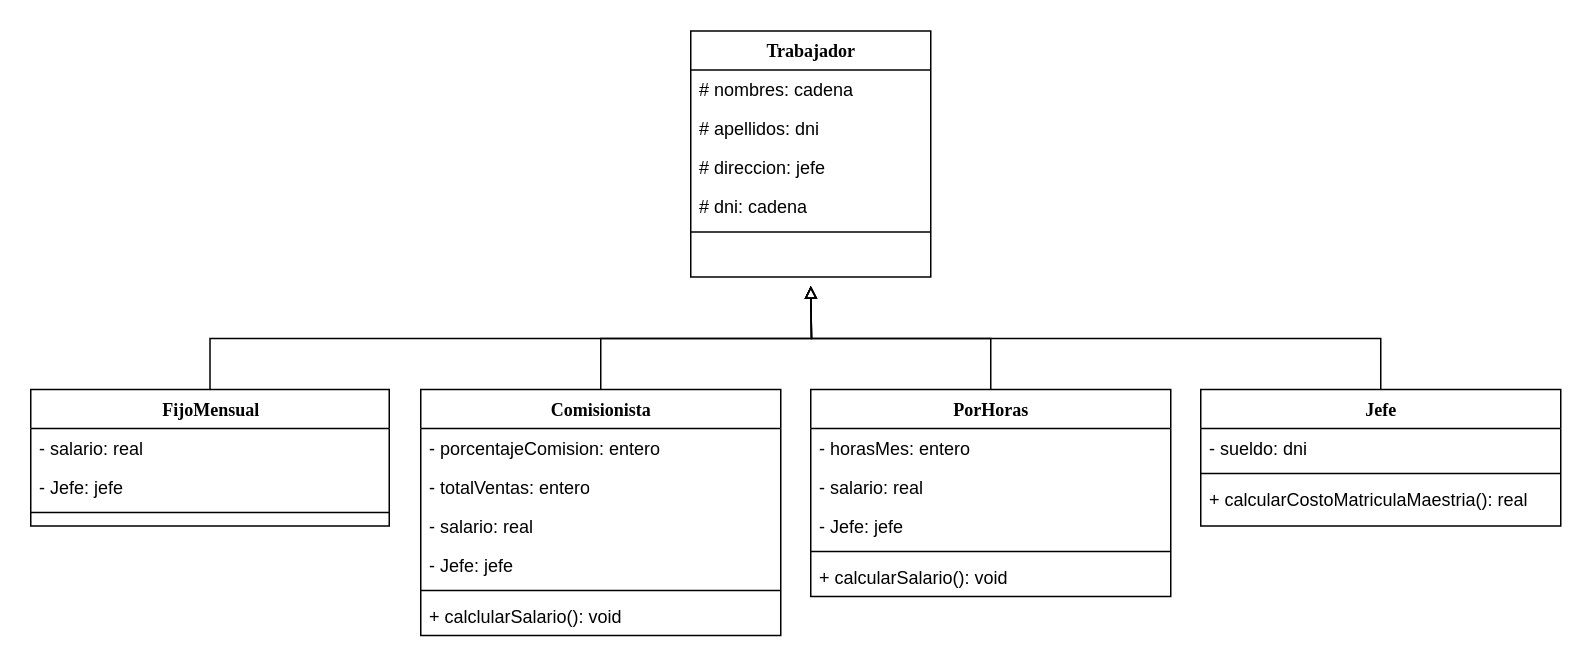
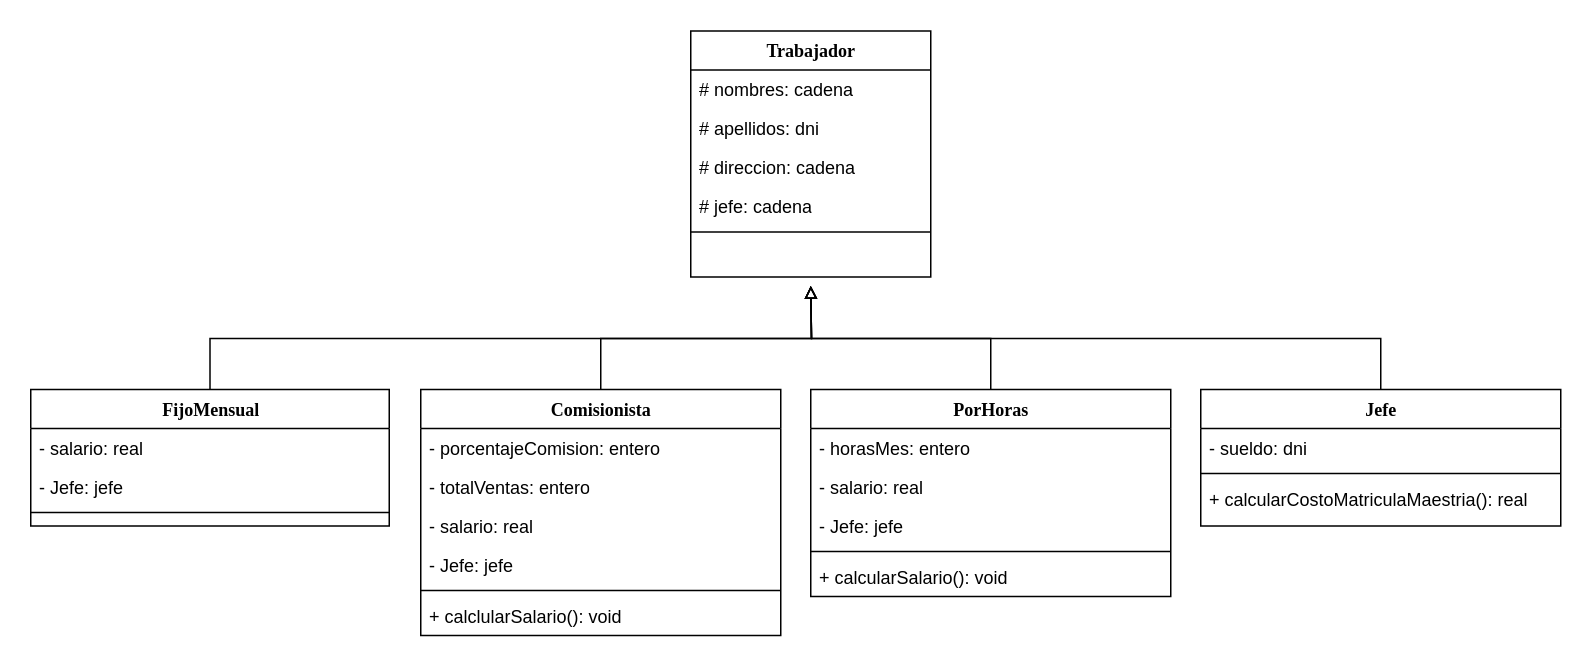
  <mxCell id="0" />
  <mxCell id="1" parent="0" />
  <mxCell id="2" value="Trabajador" style="swimlane;html=1;fontStyle=1;align=center;verticalAlign=top;childLayout=stackLayout;horizontal=1;startSize=26;horizontalStack=0;resizeParent=1;resizeLast=0;collapsible=1;marginBottom=0;swimlaneFillColor=#ffffff;rounded=0;shadow=0;comic=0;labelBackgroundColor=none;strokeWidth=1;fillColor=none;fontFamily=Verdana;fontSize=12" parent="1" vertex="1"><mxGeometry x="460" y="20" width="160" height="164" as="geometry" /></mxCell>
  <mxCell id="3" value="# nombres: cadena" style="text;html=1;strokeColor=none;fillColor=none;align=left;verticalAlign=top;spacingLeft=4;spacingRight=4;whiteSpace=wrap;overflow=hidden;rotatable=0;points=[[0,0.5],[1,0.5]];portConstraint=eastwest;" parent="2" vertex="1"><mxGeometry y="26" width="160" height="26" as="geometry" /></mxCell>
  <mxCell id="4" value="# apellidos: dni" style="text;html=1;strokeColor=none;fillColor=none;align=left;verticalAlign=top;spacingLeft=4;spacingRight=4;whiteSpace=wrap;overflow=hidden;rotatable=0;points=[[0,0.5],[1,0.5]];portConstraint=eastwest;" parent="2" vertex="1"><mxGeometry y="52" width="160" height="26" as="geometry" /></mxCell>
- <mxCell id="5" value="# direccion: jefe" style="text;html=1;strokeColor=none;fillColor=none;align=left;verticalAlign=top;spacingLeft=4;spacingRight=4;whiteSpace=wrap;overflow=hidden;rotatable=0;points=[[0,0.5],[1,0.5]];portConstraint=eastwest;" parent="2" vertex="1"><mxGeometry y="78" width="160" height="26" as="geometry" /></mxCell>
- <mxCell id="6" value="# dni: cadena" style="text;html=1;strokeColor=none;fillColor=none;align=left;verticalAlign=top;spacingLeft=4;spacingRight=4;whiteSpace=wrap;overflow=hidden;rotatable=0;points=[[0,0.5],[1,0.5]];portConstraint=eastwest;" parent="2" vertex="1"><mxGeometry y="104" width="160" height="26" as="geometry" /></mxCell>
+ <mxCell id="5" value="# direccion: cadena" style="text;html=1;strokeColor=none;fillColor=none;align=left;verticalAlign=top;spacingLeft=4;spacingRight=4;whiteSpace=wrap;overflow=hidden;rotatable=0;points=[[0,0.5],[1,0.5]];portConstraint=eastwest;" parent="2" vertex="1"><mxGeometry y="78" width="160" height="26" as="geometry" /></mxCell>
+ <mxCell id="6" value="# jefe: cadena" style="text;html=1;strokeColor=none;fillColor=none;align=left;verticalAlign=top;spacingLeft=4;spacingRight=4;whiteSpace=wrap;overflow=hidden;rotatable=0;points=[[0,0.5],[1,0.5]];portConstraint=eastwest;" parent="2" vertex="1"><mxGeometry y="104" width="160" height="26" as="geometry" /></mxCell>
  <mxCell id="7" value="" style="line;html=1;strokeWidth=1;fillColor=none;align=left;verticalAlign=middle;spacingTop=-1;spacingLeft=3;spacingRight=3;rotatable=0;labelPosition=right;points=[];portConstraint=eastwest;" parent="2" vertex="1"><mxGeometry y="130" width="160" height="8" as="geometry" /></mxCell>
  <mxCell id="8" style="edgeStyle=orthogonalEdgeStyle;rounded=0;orthogonalLoop=1;jettySize=auto;html=1;exitX=0.5;exitY=0;exitDx=0;exitDy=0;endArrow=block;endFill=0;" parent="1" source="9" edge="1"><mxGeometry relative="1" as="geometry"><mxPoint y="190" as="targetPoint" x="540" /></mxGeometry></mxCell>
  <mxCell id="9" value="FijoMensual" style="swimlane;html=1;fontStyle=1;align=center;verticalAlign=top;childLayout=stackLayout;horizontal=1;startSize=26;horizontalStack=0;resizeParent=1;resizeLast=0;collapsible=1;marginBottom=0;swimlaneFillColor=#ffffff;rounded=0;shadow=0;comic=0;labelBackgroundColor=none;strokeWidth=1;fillColor=none;fontFamily=Verdana;fontSize=12" parent="1" vertex="1"><mxGeometry x="20" y="259" width="239" height="91" as="geometry" /></mxCell>
  <mxCell id="10" value="- salario: real" style="text;html=1;strokeColor=none;fillColor=none;align=left;verticalAlign=top;spacingLeft=4;spacingRight=4;whiteSpace=wrap;overflow=hidden;rotatable=0;points=[[0,0.5],[1,0.5]];portConstraint=eastwest;" parent="9" vertex="1"><mxGeometry y="26" width="239" height="26" as="geometry" /></mxCell>
  <mxCell id="11" value="- Jefe: jefe" style="text;html=1;strokeColor=none;fillColor=none;align=left;verticalAlign=top;spacingLeft=4;spacingRight=4;whiteSpace=wrap;overflow=hidden;rotatable=0;points=[[0,0.5],[1,0.5]];portConstraint=eastwest;" parent="9" vertex="1"><mxGeometry y="52" width="239" height="26" as="geometry" /></mxCell>
  <mxCell id="12" value="" style="line;html=1;strokeWidth=1;fillColor=none;align=left;verticalAlign=middle;spacingTop=-1;spacingLeft=3;spacingRight=3;rotatable=0;labelPosition=right;points=[];portConstraint=eastwest;" parent="9" vertex="1"><mxGeometry y="78" width="239" height="8" as="geometry" /></mxCell>
  <mxCell id="13" style="edgeStyle=orthogonalEdgeStyle;rounded=0;orthogonalLoop=1;jettySize=auto;html=1;exitX=0.5;exitY=0;exitDx=0;exitDy=0;endArrow=block;endFill=0;" parent="1" source="14" edge="1"><mxGeometry relative="1" as="geometry"><mxPoint y="190" as="targetPoint" x="540" /></mxGeometry></mxCell>
  <mxCell id="14" value="Comisionista" style="swimlane;html=1;fontStyle=1;align=center;verticalAlign=top;childLayout=stackLayout;horizontal=1;startSize=26;horizontalStack=0;resizeParent=1;resizeLast=0;collapsible=1;marginBottom=0;swimlaneFillColor=#ffffff;rounded=0;shadow=0;comic=0;labelBackgroundColor=none;strokeWidth=1;fillColor=none;fontFamily=Verdana;fontSize=12" parent="1" vertex="1"><mxGeometry x="280" y="259" width="240" height="164" as="geometry" /></mxCell>
  <mxCell id="15" value="- porcentajeComision: entero" style="text;html=1;strokeColor=none;fillColor=none;align=left;verticalAlign=top;spacingLeft=4;spacingRight=4;whiteSpace=wrap;overflow=hidden;rotatable=0;points=[[0,0.5],[1,0.5]];portConstraint=eastwest;" parent="14" vertex="1"><mxGeometry y="26" width="240" height="26" as="geometry" /></mxCell>
  <mxCell id="16" value="- totalVentas: entero" style="text;html=1;strokeColor=none;fillColor=none;align=left;verticalAlign=top;spacingLeft=4;spacingRight=4;whiteSpace=wrap;overflow=hidden;rotatable=0;points=[[0,0.5],[1,0.5]];portConstraint=eastwest;" parent="14" vertex="1"><mxGeometry y="52" width="240" height="26" as="geometry" /></mxCell>
  <mxCell id="17" value="- salario: real" style="text;html=1;strokeColor=none;fillColor=none;align=left;verticalAlign=top;spacingLeft=4;spacingRight=4;whiteSpace=wrap;overflow=hidden;rotatable=0;points=[[0,0.5],[1,0.5]];portConstraint=eastwest;" parent="14" vertex="1"><mxGeometry y="78" width="240" height="26" as="geometry" /></mxCell>
  <mxCell id="18" value="- Jefe: jefe" style="text;html=1;strokeColor=none;fillColor=none;align=left;verticalAlign=top;spacingLeft=4;spacingRight=4;whiteSpace=wrap;overflow=hidden;rotatable=0;points=[[0,0.5],[1,0.5]];portConstraint=eastwest;" vertex="1" parent="14"><mxGeometry y="104" width="240" height="26" as="geometry" /></mxCell>
  <mxCell id="19" value="" style="line;html=1;strokeWidth=1;fillColor=none;align=left;verticalAlign=middle;spacingTop=-1;spacingLeft=3;spacingRight=3;rotatable=0;labelPosition=right;points=[];portConstraint=eastwest;" parent="14" vertex="1"><mxGeometry y="130" width="240" height="8" as="geometry" /></mxCell>
  <mxCell id="20" value="+ calclularSalario(): void" style="text;html=1;strokeColor=none;fillColor=none;align=left;verticalAlign=top;spacingLeft=4;spacingRight=4;whiteSpace=wrap;overflow=hidden;rotatable=0;points=[[0,0.5],[1,0.5]];portConstraint=eastwest;" parent="14" vertex="1"><mxGeometry y="138" width="240" height="26" as="geometry" /></mxCell>
  <mxCell id="21" style="edgeStyle=orthogonalEdgeStyle;rounded=0;orthogonalLoop=1;jettySize=auto;html=1;exitX=0.5;exitY=0;exitDx=0;exitDy=0;endArrow=block;endFill=0;" parent="1" source="22" edge="1"><mxGeometry relative="1" as="geometry"><mxPoint y="190" as="targetPoint" x="540" /></mxGeometry></mxCell>
  <mxCell id="22" value="PorHoras" style="swimlane;html=1;fontStyle=1;align=center;verticalAlign=top;childLayout=stackLayout;horizontal=1;startSize=26;horizontalStack=0;resizeParent=1;resizeLast=0;collapsible=1;marginBottom=0;swimlaneFillColor=#ffffff;rounded=0;shadow=0;comic=0;labelBackgroundColor=none;strokeWidth=1;fillColor=none;fontFamily=Verdana;fontSize=12" parent="1" vertex="1"><mxGeometry y="259" width="240" height="138" as="geometry" x="540" /></mxCell>
  <mxCell id="23" value="- horasMes: entero" style="text;html=1;strokeColor=none;fillColor=none;align=left;verticalAlign=top;spacingLeft=4;spacingRight=4;whiteSpace=wrap;overflow=hidden;rotatable=0;points=[[0,0.5],[1,0.5]];portConstraint=eastwest;" parent="22" vertex="1"><mxGeometry y="26" width="240" height="26" as="geometry" /></mxCell>
  <mxCell id="24" value="- salario: real" style="text;html=1;strokeColor=none;fillColor=none;align=left;verticalAlign=top;spacingLeft=4;spacingRight=4;whiteSpace=wrap;overflow=hidden;rotatable=0;points=[[0,0.5],[1,0.5]];portConstraint=eastwest;" parent="22" vertex="1"><mxGeometry y="52" width="240" height="26" as="geometry" /></mxCell>
  <mxCell id="25" value="- Jefe: jefe" style="text;html=1;strokeColor=none;fillColor=none;align=left;verticalAlign=top;spacingLeft=4;spacingRight=4;whiteSpace=wrap;overflow=hidden;rotatable=0;points=[[0,0.5],[1,0.5]];portConstraint=eastwest;" vertex="1" parent="22"><mxGeometry y="78" width="240" height="26" as="geometry" /></mxCell>
  <mxCell id="26" value="" style="line;html=1;strokeWidth=1;fillColor=none;align=left;verticalAlign=middle;spacingTop=-1;spacingLeft=3;spacingRight=3;rotatable=0;labelPosition=right;points=[];portConstraint=eastwest;" parent="22" vertex="1"><mxGeometry y="104" width="240" height="8" as="geometry" /></mxCell>
  <mxCell id="27" value="+ calcularSalario(): void" style="text;html=1;strokeColor=none;fillColor=none;align=left;verticalAlign=top;spacingLeft=4;spacingRight=4;whiteSpace=wrap;overflow=hidden;rotatable=0;points=[[0,0.5],[1,0.5]];portConstraint=eastwest;" parent="22" vertex="1"><mxGeometry y="112" width="240" height="26" as="geometry" /></mxCell>
  <mxCell id="28" style="edgeStyle=orthogonalEdgeStyle;rounded=0;orthogonalLoop=1;jettySize=auto;html=1;exitX=0.5;exitY=0;exitDx=0;exitDy=0;endArrow=block;endFill=0;" parent="1" source="29" edge="1"><mxGeometry relative="1" as="geometry"><mxPoint y="190" as="targetPoint" x="540" /></mxGeometry></mxCell>
  <mxCell id="29" value="Jefe" style="swimlane;html=1;fontStyle=1;align=center;verticalAlign=top;childLayout=stackLayout;horizontal=1;startSize=26;horizontalStack=0;resizeParent=1;resizeLast=0;collapsible=1;marginBottom=0;swimlaneFillColor=#ffffff;rounded=0;shadow=0;comic=0;labelBackgroundColor=none;strokeWidth=1;fillColor=none;fontFamily=Verdana;fontSize=12" parent="1" vertex="1"><mxGeometry x="800" y="259" width="240" height="91" as="geometry" /></mxCell>
  <mxCell id="30" value="- sueldo: dni" style="text;html=1;strokeColor=none;fillColor=none;align=left;verticalAlign=top;spacingLeft=4;spacingRight=4;whiteSpace=wrap;overflow=hidden;rotatable=0;points=[[0,0.5],[1,0.5]];portConstraint=eastwest;" parent="29" vertex="1"><mxGeometry y="26" width="240" height="26" as="geometry" /></mxCell>
  <mxCell id="31" value="" style="line;html=1;strokeWidth=1;fillColor=none;align=left;verticalAlign=middle;spacingTop=-1;spacingLeft=3;spacingRight=3;rotatable=0;labelPosition=right;points=[];portConstraint=eastwest;" parent="29" vertex="1"><mxGeometry y="52" width="240" height="8" as="geometry" /></mxCell>
  <mxCell id="32" value="+ calcularCostoMatriculaMaestria(): real" style="text;html=1;strokeColor=none;fillColor=none;align=left;verticalAlign=top;spacingLeft=4;spacingRight=4;whiteSpace=wrap;overflow=hidden;rotatable=0;points=[[0,0.5],[1,0.5]];portConstraint=eastwest;" parent="29" vertex="1"><mxGeometry y="60" width="240" height="26" as="geometry" /></mxCell>
